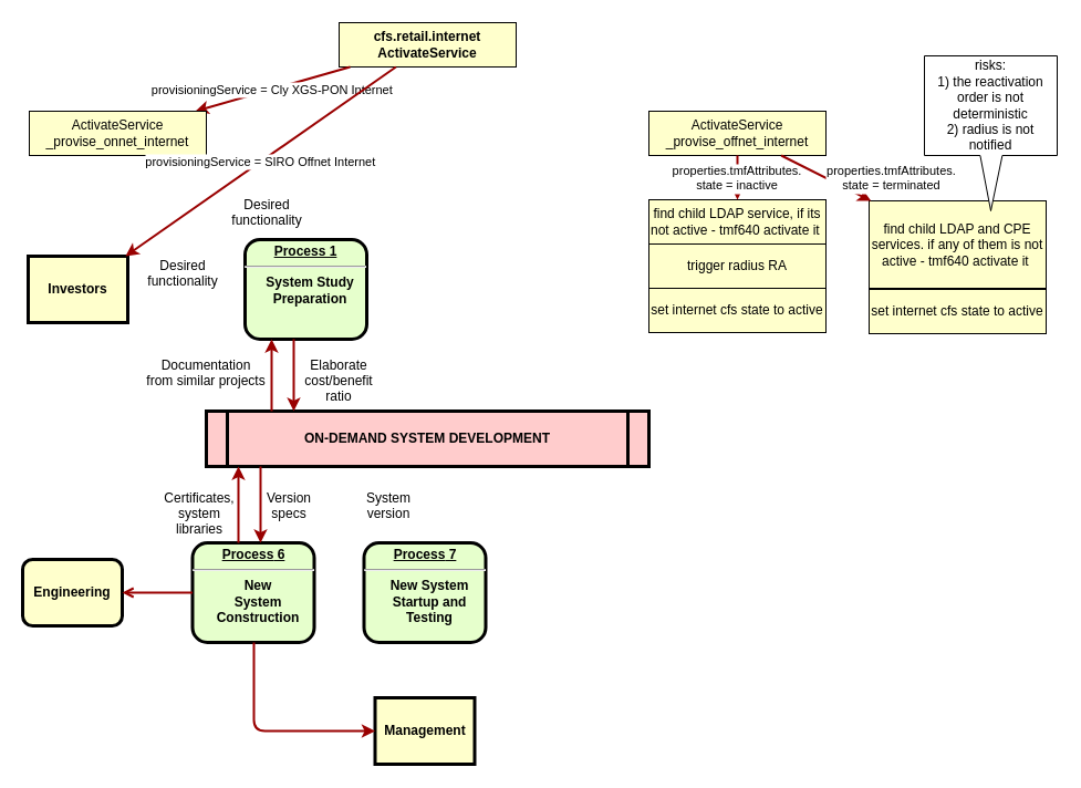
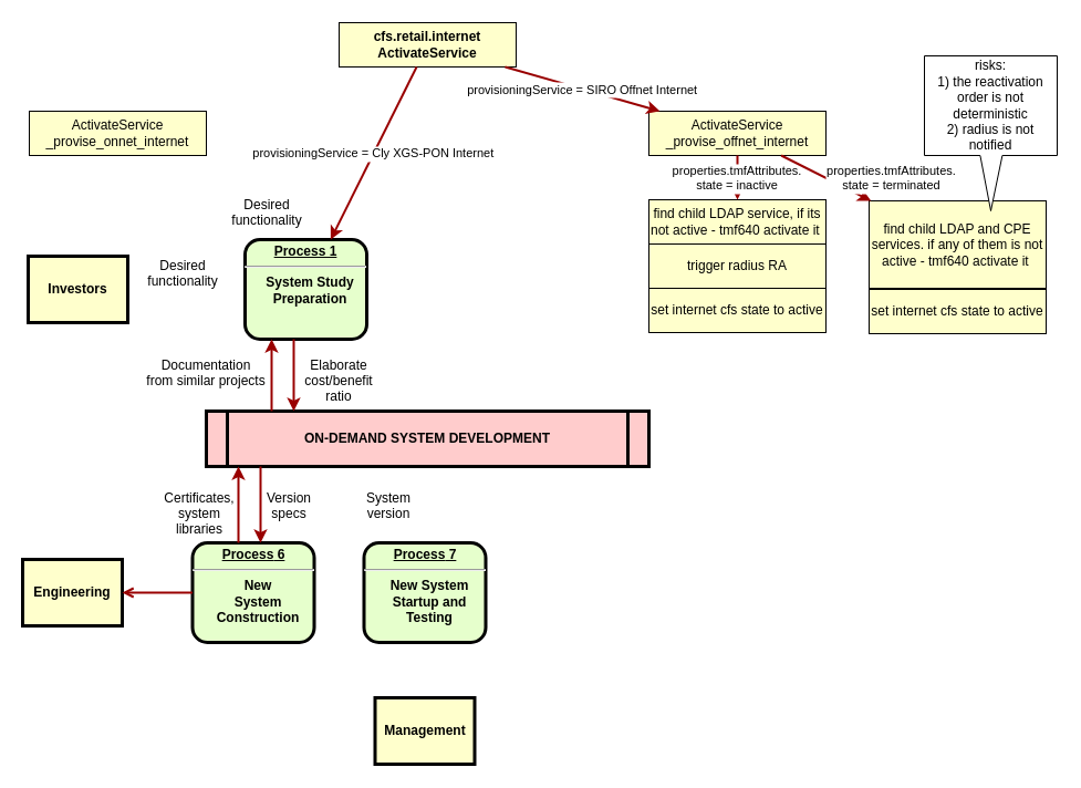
  <mxCell id="0" />
  <mxCell id="1" parent="0" />
  <mxCell id="2" value="&lt;p style=&quot;margin: 0px; margin-top: 4px; text-align: center; text-decoration: underline;&quot;&gt;&lt;strong&gt;Process 1&lt;br /&gt;&lt;/strong&gt;&lt;/p&gt;&lt;hr /&gt;&lt;p style=&quot;margin: 0px; margin-left: 8px;&quot;&gt;System Study&lt;/p&gt;&lt;p style=&quot;margin: 0px; margin-left: 8px;&quot;&gt;Preparation&lt;/p&gt;" style="verticalAlign=middle;align=center;overflow=fill;fontSize=12;fontFamily=Helvetica;html=1;rounded=1;fontStyle=1;strokeWidth=3;fillColor=#E6FFCC" parent="1" vertex="1"><mxGeometry x="221" y="216" width="110" height="90" as="geometry" /></mxCell>
  <mxCell id="3" value="cfs.retail.internet&#10;ActivateService" style="whiteSpace=wrap;align=center;verticalAlign=middle;fontStyle=1;strokeWidth=1;fillColor=#FFFFCC" parent="1" vertex="1"><mxGeometry x="306" y="20" width="160" height="40" as="geometry" /></mxCell>
  <mxCell id="4" value="Investors" style="whiteSpace=wrap;align=center;verticalAlign=middle;fontStyle=1;strokeWidth=3;fillColor=#FFFFCC" parent="1" vertex="1"><mxGeometry x="25" y="231" width="90" height="60" as="geometry" /></mxCell>
  <mxCell id="5" value="ON-DEMAND SYSTEM DEVELOPMENT" style="shape=process;whiteSpace=wrap;align=center;verticalAlign=middle;size=0.048;fontStyle=1;strokeWidth=3;fillColor=#FFCCCC" parent="1" vertex="1"><mxGeometry x="186" y="371" width="400" height="50" as="geometry" /></mxCell>
  <mxCell id="6" value="&lt;p style=&quot;margin: 0px; margin-top: 4px; text-align: center; text-decoration: underline;&quot;&gt;&lt;strong&gt;&lt;strong&gt;Process&lt;/strong&gt; 6&lt;br /&gt;&lt;/strong&gt;&lt;/p&gt;&lt;hr /&gt;&lt;p style=&quot;margin: 0px; margin-left: 8px;&quot;&gt;New&lt;/p&gt;&lt;p style=&quot;margin: 0px; margin-left: 8px;&quot;&gt;System&lt;/p&gt;&lt;p style=&quot;margin: 0px; margin-left: 8px;&quot;&gt;Construction&lt;/p&gt;" style="verticalAlign=middle;align=center;overflow=fill;fontSize=12;fontFamily=Helvetica;html=1;rounded=1;fontStyle=1;strokeWidth=3;fillColor=#E6FFCC" parent="1" vertex="1"><mxGeometry x="173.5" y="490" width="110" height="90" as="geometry" /></mxCell>
  <mxCell id="7" value="Management" style="whiteSpace=wrap;align=center;verticalAlign=middle;fontStyle=1;strokeWidth=3;fillColor=#FFFFCC" parent="1" vertex="1"><mxGeometry x="338.5" y="630" width="90" height="60" as="geometry" /></mxCell>
- <mxCell id="8" value="Engineering" style="whiteSpace=wrap;align=center;verticalAlign=middle;fontStyle=1;strokeWidth=3;fillColor=#FFFFCC;rounded=1;" parent="1" vertex="1"><mxGeometry x="20" y="505" width="90" height="60" as="geometry" /></mxCell>
- <mxCell id="9" value="provisioningService = Cly XGS-PON Internet" style="edgeStyle=none;noEdgeStyle=1;strokeColor=#990000;strokeWidth=2" parent="1" source="3" target="24" edge="1"><mxGeometry width="100" height="100" relative="1" as="geometry"><mxPoint x="5" y="230" as="sourcePoint" /><mxPoint x="105" y="130" as="targetPoint" /></mxGeometry></mxCell>
+ <mxCell id="8" value="Engineering" style="whiteSpace=wrap;align=center;verticalAlign=middle;fontStyle=1;strokeWidth=3;fillColor=#FFFFCC" parent="1" vertex="1"><mxGeometry x="20" y="505" width="90" height="60" as="geometry" /></mxCell>
+ <mxCell id="9" value="provisioningService = Cly XGS-PON Internet" style="edgeStyle=none;noEdgeStyle=1;strokeColor=#990000;strokeWidth=2;" parent="1" source="3" target="2" edge="1"><mxGeometry width="100" height="100" relative="1" as="geometry"><mxPoint x="5" y="230" as="sourcePoint" /><mxPoint x="105" y="130" as="targetPoint" /></mxGeometry></mxCell>
  <mxCell id="10" value="&lt;p style=&quot;margin: 0px; margin-top: 4px; text-align: center; text-decoration: underline;&quot;&gt;&lt;strong&gt;&lt;strong&gt;Process&lt;/strong&gt; 7&lt;br /&gt;&lt;/strong&gt;&lt;/p&gt;&lt;hr /&gt;&lt;p style=&quot;margin: 0px; margin-left: 8px;&quot;&gt;New System&lt;/p&gt;&lt;p style=&quot;margin: 0px; margin-left: 8px;&quot;&gt;Startup and&lt;/p&gt;&lt;p style=&quot;margin: 0px; margin-left: 8px;&quot;&gt;Testing&lt;/p&gt;" style="verticalAlign=middle;align=center;overflow=fill;fontSize=12;fontFamily=Helvetica;html=1;rounded=1;fontStyle=1;strokeWidth=3;fillColor=#E6FFCC" parent="1" vertex="1"><mxGeometry x="328.5" y="490" width="110" height="90" as="geometry" /></mxCell>
  <mxCell id="11" value="Desired &#10;functionality" style="text;spacingTop=-5;align=center" parent="1" vertex="1"><mxGeometry x="150" y="231" width="30" height="20" as="geometry" /></mxCell>
  <mxCell id="12" value="Desired &#10;functionality" style="text;spacingTop=-5;align=center" parent="1" vertex="1"><mxGeometry x="226" y="176" width="30" height="20" as="geometry" /></mxCell>
  <mxCell id="13" value="Documentation&#10;from similar projects" style="text;spacingTop=-5;align=center" parent="1" vertex="1"><mxGeometry x="171" y="321" width="30" height="20" as="geometry" /></mxCell>
  <mxCell id="14" value="" style="edgeStyle=elbowEdgeStyle;elbow=horizontal;strokeColor=#990000;strokeWidth=2" parent="1" source="5" target="2" edge="1"><mxGeometry width="100" height="100" relative="1" as="geometry"><mxPoint x="35" y="510" as="sourcePoint" /><mxPoint x="135" y="410" as="targetPoint" /><Array as="points"><mxPoint x="245" y="350" /></Array></mxGeometry></mxCell>
  <mxCell id="15" value="" style="edgeStyle=elbowEdgeStyle;elbow=horizontal;strokeColor=#990000;strokeWidth=2" parent="1" source="2" target="5" edge="1"><mxGeometry width="100" height="100" relative="1" as="geometry"><mxPoint x="35" y="480" as="sourcePoint" /><mxPoint x="135" y="380" as="targetPoint" /><Array as="points"><mxPoint x="265" y="340" /></Array></mxGeometry></mxCell>
  <mxCell id="16" value="Elaborate&#10;cost/benefit&#10;ratio" style="text;spacingTop=-5;align=center" parent="1" vertex="1"><mxGeometry x="291" y="321" width="30" height="20" as="geometry" /></mxCell>
- <mxCell id="17" value="" style="edgeStyle=elbowEdgeStyle;elbow=horizontal;strokeColor=#990000;strokeWidth=2" parent="1" source="6" target="7" edge="1"><mxGeometry width="100" height="100" relative="1" as="geometry"><mxPoint x="115" y="720" as="sourcePoint" /><mxPoint x="215" y="620" as="targetPoint" /><Array as="points"><mxPoint x="229" y="610" /></Array></mxGeometry></mxCell>
  <mxCell id="18" value="" style="edgeStyle=elbowEdgeStyle;elbow=vertical;strokeColor=#990000;strokeWidth=2;endArrow=open;" parent="1" source="6" target="8" edge="1"><mxGeometry width="100" height="100" relative="1" as="geometry"><mxPoint x="55" y="720" as="sourcePoint" /><mxPoint x="155" y="620" as="targetPoint" /></mxGeometry></mxCell>
  <mxCell id="19" value="Version&#10;specs" style="text;spacingTop=-5;align=center" parent="1" vertex="1"><mxGeometry x="246" y="441" width="30" height="20" as="geometry" /></mxCell>
  <mxCell id="20" value="Certificates,&#10;system&#10;libraries" style="text;spacingTop=-5;align=center" parent="1" vertex="1"><mxGeometry x="165" y="441" width="30" height="20" as="geometry" /></mxCell>
  <mxCell id="21" value="" style="edgeStyle=elbowEdgeStyle;elbow=horizontal;strokeColor=#990000;strokeWidth=2" parent="1" source="5" target="6" edge="1"><mxGeometry width="100" height="100" relative="1" as="geometry"><mxPoint x="15" y="480" as="sourcePoint" /><mxPoint x="115" y="380" as="targetPoint" /><Array as="points"><mxPoint x="235" y="450" /></Array></mxGeometry></mxCell>
  <mxCell id="22" value="" style="edgeStyle=elbowEdgeStyle;elbow=horizontal;strokeColor=#990000;strokeWidth=2" parent="1" source="6" target="5" edge="1"><mxGeometry width="100" height="100" relative="1" as="geometry"><mxPoint x="25" y="490" as="sourcePoint" /><mxPoint x="125" y="390" as="targetPoint" /><Array as="points"><mxPoint x="215" y="450" /></Array></mxGeometry></mxCell>
  <mxCell id="23" value="System&#10;version" style="text;spacingTop=-5;align=center" parent="1" vertex="1"><mxGeometry x="336" y="441" width="30" height="20" as="geometry" /></mxCell>
  <mxCell id="24" value="ActivateService&#10;_provise_onnet_internet" style="whiteSpace=wrap;align=center;verticalAlign=middle;fontStyle=0;strokeWidth=1;fillColor=#FFFFCC" parent="1" vertex="1"><mxGeometry x="26" y="100" width="160" height="40" as="geometry" /></mxCell>
  <mxCell id="25" value="ActivateService&#10;_provise_offnet_internet" style="whiteSpace=wrap;align=center;verticalAlign=middle;fontStyle=0;strokeWidth=1;fillColor=#FFFFCC" parent="1" vertex="1"><mxGeometry x="586" y="100" width="160" height="40" as="geometry" /></mxCell>
- <mxCell id="26" value="provisioningService = SIRO Offnet Internet" style="edgeStyle=none;noEdgeStyle=1;strokeColor=#990000;strokeWidth=2;" parent="1" source="3" target="4" edge="1"><mxGeometry width="100" height="100" relative="1" as="geometry"><mxPoint x="235" y="70" as="sourcePoint" /><mxPoint x="395" y="110" as="targetPoint" /></mxGeometry></mxCell>
+ <mxCell id="26" value="provisioningService = SIRO Offnet Internet" style="edgeStyle=none;noEdgeStyle=1;strokeColor=#990000;strokeWidth=2" parent="1" source="3" target="25" edge="1"><mxGeometry width="100" height="100" relative="1" as="geometry"><mxPoint x="235" y="70" as="sourcePoint" /><mxPoint x="395" y="110" as="targetPoint" /></mxGeometry></mxCell>
  <mxCell id="27" value="find child LDAP service, if its not active - tmf640 activate it " style="whiteSpace=wrap;align=center;verticalAlign=middle;fontStyle=0;strokeWidth=1;fillColor=#FFFFCC" parent="1" vertex="1"><mxGeometry x="586" y="180" width="160" height="40" as="geometry" /></mxCell>
  <mxCell id="28" value="properties.tmfAttributes.&#10;state = inactive" style="edgeStyle=none;noEdgeStyle=1;strokeColor=#990000;strokeWidth=2" parent="1" source="25" target="27" edge="1"><mxGeometry width="100" height="100" relative="1" as="geometry"><mxPoint x="466" y="70" as="sourcePoint" /><mxPoint x="606" y="110" as="targetPoint" /></mxGeometry></mxCell>
  <mxCell id="29" value="trigger radius RA" style="whiteSpace=wrap;align=center;verticalAlign=middle;fontStyle=0;strokeWidth=1;fillColor=#FFFFCC" vertex="1" parent="1"><mxGeometry x="586" y="220" width="160" height="40" as="geometry" /></mxCell>
  <mxCell id="30" value="set internet cfs state to active" style="whiteSpace=wrap;align=center;verticalAlign=middle;fontStyle=0;strokeWidth=1;fillColor=#FFFFCC" vertex="1" parent="1"><mxGeometry x="586" y="260" width="160" height="40" as="geometry" /></mxCell>
  <mxCell id="31" value="find child LDAP and CPE services. if any of them is not active - tmf640 activate it " style="whiteSpace=wrap;align=center;verticalAlign=middle;fontStyle=0;strokeWidth=1;fillColor=#FFFFCC" vertex="1" parent="1"><mxGeometry x="785" y="181" width="160" height="79" as="geometry" /></mxCell>
  <mxCell id="32" value="properties.tmfAttributes.&#10;state = terminated" style="edgeStyle=none;noEdgeStyle=1;strokeColor=#990000;strokeWidth=2" edge="1" target="31" parent="1" source="25"><mxGeometry x="1" y="28" width="100" height="100" relative="1" as="geometry"><mxPoint x="865" y="140" as="sourcePoint" /><mxPoint x="805" y="110" as="targetPoint" /><mxPoint x="6" y="4" as="offset" /></mxGeometry></mxCell>
  <mxCell id="33" value="set internet cfs state to active" style="whiteSpace=wrap;align=center;verticalAlign=middle;fontStyle=0;strokeWidth=1;fillColor=#FFFFCC" vertex="1" parent="1"><mxGeometry x="785" y="261" width="160" height="40" as="geometry" /></mxCell>
  <mxCell id="34" value="risks:&lt;br&gt;1) the reactivation order is not deterministic&lt;br&gt;2) radius is not notified" style="shape=callout;whiteSpace=wrap;html=1;perimeter=calloutPerimeter;size=50;position=0.42;" vertex="1" parent="1"><mxGeometry x="835" y="50" width="120" height="140" as="geometry" /></mxCell>
